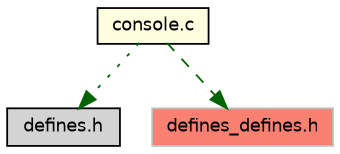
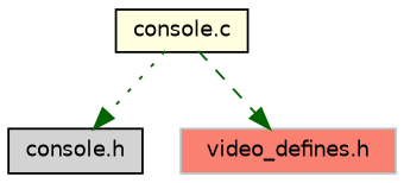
  digraph {
    node [color=black fontname=Helvetica fontsize=10 shape=record style=filled]
    edge [color=darkgreen fontname=Helvetica fontsize=10 labelfontname=Helvetica labelfontsize=10]
    n1 [fillcolor=lightyellow fontcolor=black height=0.2 label="console.c" width=0.4]
-   n2 [fillcolor=lightgrey height=0.2 label="defines.h" width=0.4]
-   n3 [color=grey75 fillcolor=salmon height=0.2 label="defines_defines.h" width=0.4]
+   n2 [fillcolor=lightgrey height=0.2 label="console.h" width=0.4]
+   n3 [color=grey75 fillcolor=salmon height=0.2 label="video_defines.h" width=0.4]
    n1 -> n2 [style=dotted]
    n1 -> n3 [style=dashed]
  }
